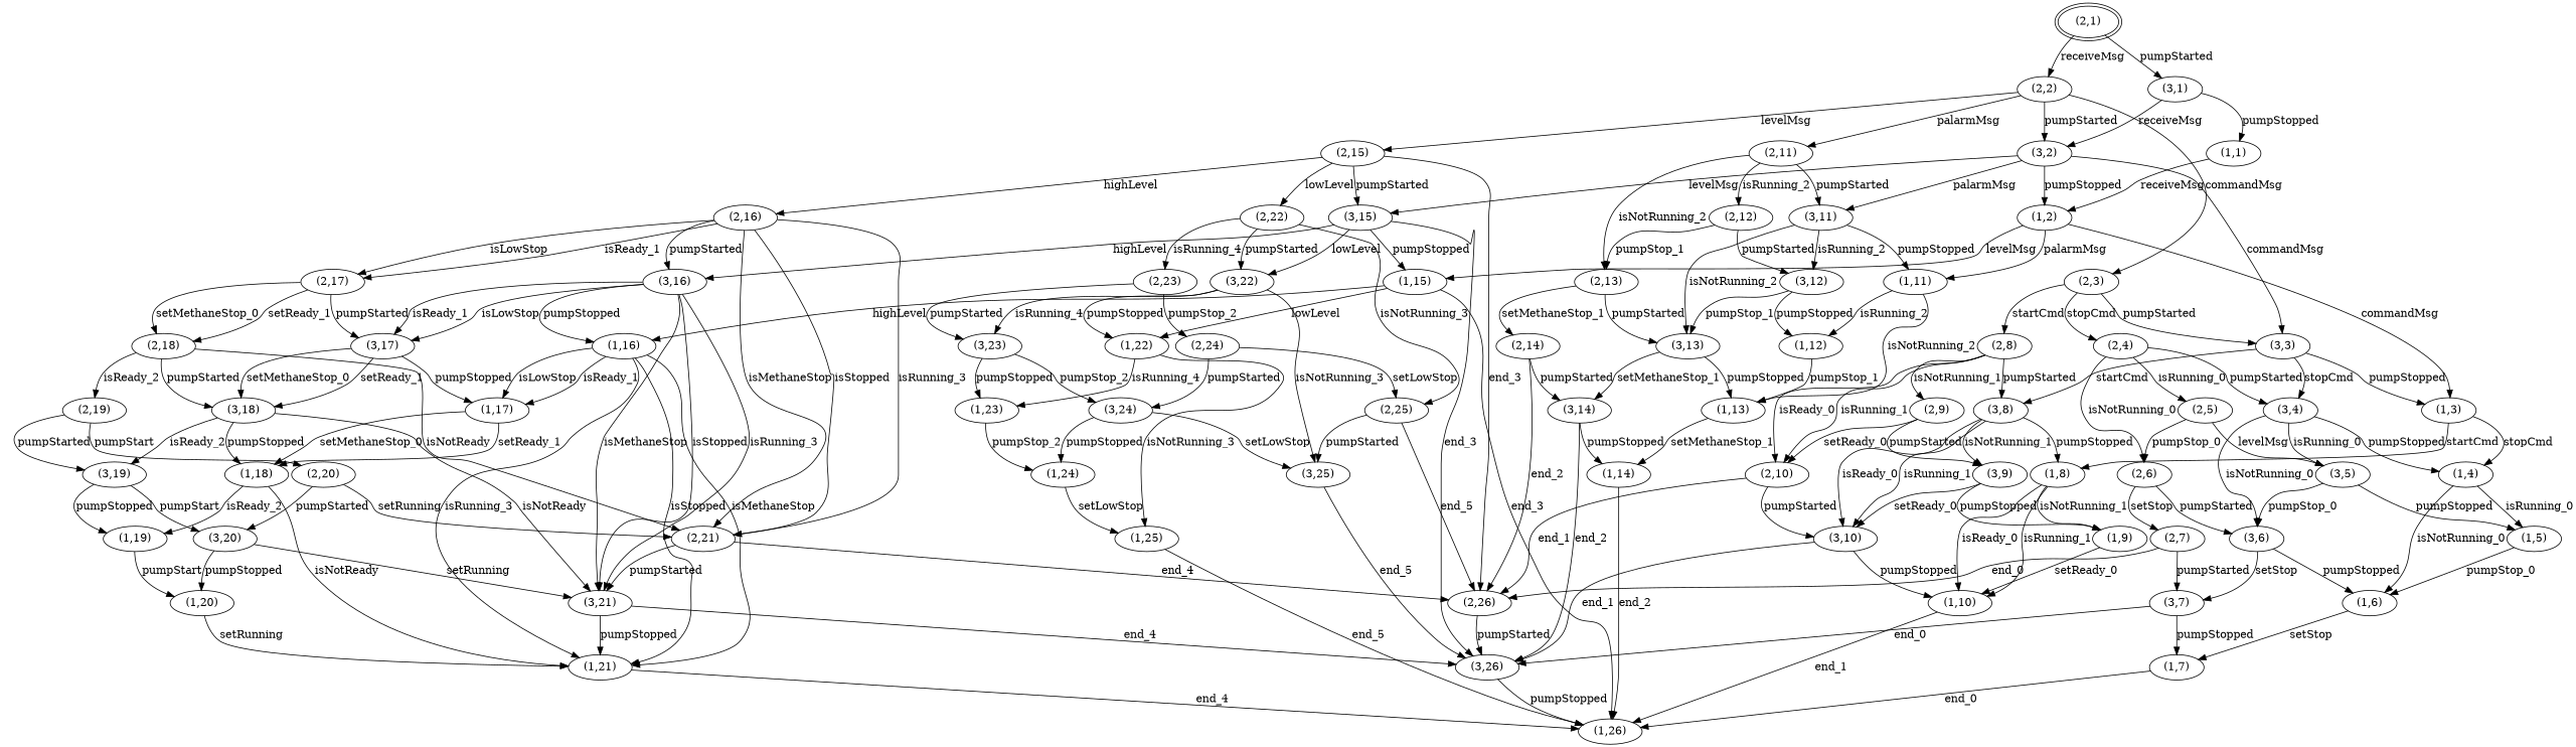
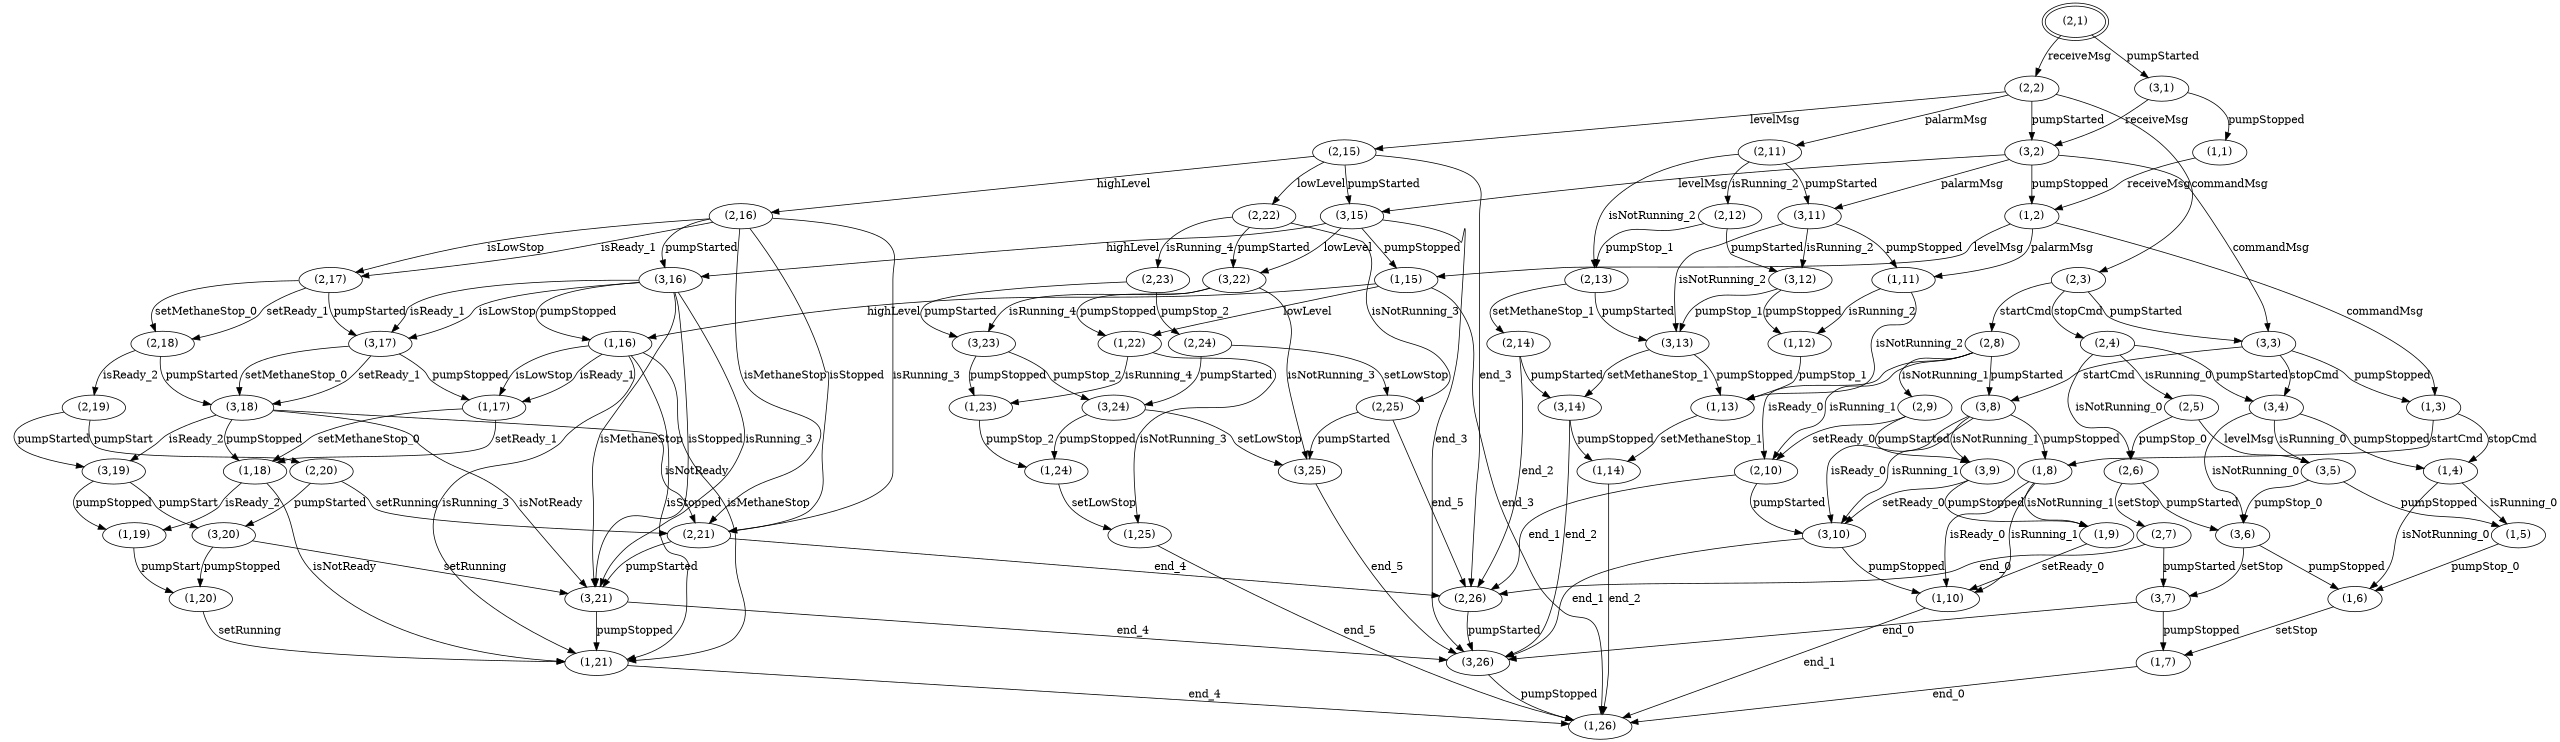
  digraph {
    mclimit=10.0
    nodesep=0.05
    n1 [height=0.25 label="(2,1)" peripheries=2 width=0.25]
    n2 [height=0.25 label="(3,1)" width=0.25]
    n3 [height=0.25 label="(2,2)" width=0.25]
    n4 [height=0.25 label="(1,1)" width=0.25]
    n5 [height=0.25 label="(3,2)" width=0.25]
    n6 [height=0.25 label="(2,15)" width=0.25]
    n7 [height=0.25 label="(2,11)" width=0.25]
    n8 [height=0.25 label="(2,3)" width=0.25]
    n9 [height=0.25 label="(1,2)" width=0.25]
    n10 [height=0.25 label="(3,15)" width=0.25]
    n11 [height=0.25 label="(3,11)" width=0.25]
    n12 [height=0.25 label="(3,3)" width=0.25]
    n13 [height=0.25 label="(2,22)" width=0.25]
    n14 [height=0.25 label="(2,16)" width=0.25]
    n15 [height=0.25 label="(2,26)" width=0.25]
    n16 [height=0.25 label="(2,13)" width=0.25]
    n17 [height=0.25 label="(2,12)" width=0.25]
    n18 [height=0.25 label="(2,8)" width=0.25]
    n19 [height=0.25 label="(2,4)" width=0.25]
    n20 [height=0.25 label="(1,15)" width=0.25]
    n21 [height=0.25 label="(1,11)" width=0.25]
    n22 [height=0.25 label="(1,3)" width=0.25]
    n23 [height=0.25 label="(3,22)" width=0.25]
    n24 [height=0.25 label="(3,16)" width=0.25]
    n25 [height=0.25 label="(3,26)" width=0.25]
    n26 [height=0.25 label="(3,13)" width=0.25]
    n27 [height=0.25 label="(3,12)" width=0.25]
    n28 [height=0.25 label="(3,8)" width=0.25]
    n29 [height=0.25 label="(3,4)" width=0.25]
    n30 [height=0.25 label="(2,25)" width=0.25]
    n31 [height=0.25 label="(2,23)" width=0.25]
    n32 [height=0.25 label="(2,21)" width=0.25]
    n33 [height=0.25 label="(2,17)" width=0.25]
    n34 [height=0.25 label="(2,14)" width=0.25]
    n35 [height=0.25 label="(2,10)" width=0.25]
    n36 [height=0.25 label="(2,9)" width=0.25]
    n37 [height=0.25 label="(2,6)" width=0.25]
    n38 [height=0.25 label="(2,5)" width=0.25]
    n39 [height=0.25 label="(1,22)" width=0.25]
    n40 [height=0.25 label="(1,16)" width=0.25]
    n41 [height=0.25 label="(1,26)" width=0.25]
    n42 [height=0.25 label="(1,13)" width=0.25]
    n43 [height=0.25 label="(1,12)" width=0.25]
    n44 [height=0.25 label="(1,8)" width=0.25]
    n45 [height=0.25 label="(1,4)" width=0.25]
    n46 [height=0.25 label="(3,25)" width=0.25]
    n47 [height=0.25 label="(3,23)" width=0.25]
    n48 [height=0.25 label="(3,21)" width=0.25]
    n49 [height=0.25 label="(3,17)" width=0.25]
    n50 [height=0.25 label="(3,14)" width=0.25]
    n51 [height=0.25 label="(3,10)" width=0.25]
    n52 [height=0.25 label="(3,9)" width=0.25]
    n53 [height=0.25 label="(3,6)" width=0.25]
    n54 [height=0.25 label="(3,5)" width=0.25]
    n55 [height=0.25 label="(2,24)" width=0.25]
    n56 [height=0.25 label="(2,18)" width=0.25]
    n57 [height=0.25 label="(2,7)" width=0.25]
    n58 [height=0.25 label="(1,25)" width=0.25]
    n59 [height=0.25 label="(1,23)" width=0.25]
    n60 [height=0.25 label="(1,21)" width=0.25]
    n61 [height=0.25 label="(1,17)" width=0.25]
    n62 [height=0.25 label="(1,14)" width=0.25]
    n63 [height=0.25 label="(1,10)" width=0.25]
    n64 [height=0.25 label="(1,9)" width=0.25]
    n65 [height=0.25 label="(1,6)" width=0.25]
    n66 [height=0.25 label="(1,5)" width=0.25]
    n67 [height=0.25 label="(3,24)" width=0.25]
    n68 [height=0.25 label="(3,18)" width=0.25]
    n69 [height=0.25 label="(3,7)" width=0.25]
    n70 [height=0.25 label="(2,19)" width=0.25]
    n71 [height=0.25 label="(1,24)" width=0.25]
    n72 [height=0.25 label="(1,18)" width=0.25]
    n73 [height=0.25 label="(1,7)" width=0.25]
    n74 [height=0.25 label="(3,19)" width=0.25]
    n75 [height=0.25 label="(2,20)" width=0.25]
    n76 [height=0.25 label="(1,19)" width=0.25]
    n77 [height=0.25 label="(3,20)" width=0.25]
    n78 [height=0.25 label="(1,20)" width=0.25]
    n1 -> n2 [label=pumpStarted]
    n1 -> n3 [label=receiveMsg]
    n2 -> n4 [label=pumpStopped]
    n2 -> n5 [label=receiveMsg]
    n3 -> n5 [label=pumpStarted]
    n3 -> n6 [label=levelMsg]
    n3 -> n7 [label=palarmMsg]
    n3 -> n8 [label=commandMsg]
    n4 -> n9 [label=receiveMsg]
    n5 -> n9 [label=pumpStopped]
    n5 -> n10 [label=levelMsg]
    n5 -> n11 [label=palarmMsg]
    n5 -> n12 [label=commandMsg]
    n6 -> n10 [label=pumpStarted]
    n6 -> n13 [label=lowLevel]
    n6 -> n14 [label=highLevel]
    n6 -> n15 [label=end_3]
    n7 -> n11 [label=pumpStarted]
    n7 -> n16 [label=isNotRunning_2]
    n7 -> n17 [label=isRunning_2]
    n8 -> n12 [label=pumpStarted]
    n8 -> n18 [label=startCmd]
    n8 -> n19 [label=stopCmd]
    n9 -> n20 [label=levelMsg]
    n9 -> n21 [label=palarmMsg]
    n9 -> n22 [label=commandMsg]
    n10 -> n20 [label=pumpStopped]
    n10 -> n23 [label=lowLevel]
    n10 -> n24 [label=highLevel]
    n10 -> n25 [label=end_3]
    n11 -> n21 [label=pumpStopped]
    n11 -> n26 [label=isNotRunning_2]
    n11 -> n27 [label=isRunning_2]
    n12 -> n22 [label=pumpStopped]
    n12 -> n28 [label=startCmd]
    n12 -> n29 [label=stopCmd]
    n13 -> n23 [label=pumpStarted]
    n13 -> n30 [label=isNotRunning_3]
    n13 -> n31 [label=isRunning_4]
    n14 -> n24 [label=pumpStarted]
    n14 -> n32 [label=isMethaneStop]
    n14 -> n32 [label=isStopped]
    n14 -> n32 [label=isRunning_3]
    n14 -> n33 [label=isLowStop]
    n14 -> n33 [label=isReady_1]
    n15 -> n25 [label=pumpStarted]
    n16 -> n26 [label=pumpStarted]
    n16 -> n34 [label=setMethaneStop_1]
    n17 -> n16 [label=pumpStop_1]
    n17 -> n27 [label=pumpStarted]
    n18 -> n28 [label=pumpStarted]
    n18 -> n35 [label=isReady_0]
    n18 -> n35 [label=isRunning_1]
    n18 -> n36 [label=isNotRunning_1]
    n19 -> n29 [label=pumpStarted]
    n19 -> n37 [label=isNotRunning_0]
    n19 -> n38 [label=isRunning_0]
    n20 -> n39 [label=lowLevel]
    n20 -> n40 [label=highLevel]
    n20 -> n41 [label=end_3]
    n21 -> n42 [label=isNotRunning_2]
    n21 -> n43 [label=isRunning_2]
    n22 -> n44 [label=startCmd]
    n22 -> n45 [label=stopCmd]
    n23 -> n39 [label=pumpStopped]
    n23 -> n46 [label=isNotRunning_3]
    n23 -> n47 [label=isRunning_4]
    n24 -> n40 [label=pumpStopped]
    n24 -> n48 [label=isMethaneStop]
    n24 -> n48 [label=isStopped]
    n24 -> n48 [label=isRunning_3]
    n24 -> n49 [label=isLowStop]
    n24 -> n49 [label=isReady_1]
    n25 -> n41 [label=pumpStopped]
    n26 -> n42 [label=pumpStopped]
    n26 -> n50 [label=setMethaneStop_1]
    n27 -> n26 [label=pumpStop_1]
    n27 -> n43 [label=pumpStopped]
    n28 -> n44 [label=pumpStopped]
    n28 -> n51 [label=isReady_0]
    n28 -> n51 [label=isRunning_1]
    n28 -> n52 [label=isNotRunning_1]
    n29 -> n45 [label=pumpStopped]
    n29 -> n53 [label=isNotRunning_0]
    n29 -> n54 [label=isRunning_0]
    n30 -> n15 [label=end_5]
    n30 -> n46 [label=pumpStarted]
    n31 -> n47 [label=pumpStarted]
    n31 -> n55 [label=pumpStop_2]
    n32 -> n15 [label=end_4]
    n32 -> n48 [label=pumpStarted]
    n33 -> n49 [label=pumpStarted]
    n33 -> n56 [label=setMethaneStop_0]
    n33 -> n56 [label=setReady_1]
    n34 -> n15 [label=end_2]
    n34 -> n50 [label=pumpStarted]
    n35 -> n15 [label=end_1]
    n35 -> n51 [label=pumpStarted]
    n36 -> n35 [label=setReady_0]
    n36 -> n52 [label=pumpStarted]
    n37 -> n53 [label=pumpStarted]
    n37 -> n57 [label=setStop]
    n38 -> n37 [label=pumpStop_0]
    n38 -> n54 [label=levelMsg]
    n39 -> n58 [label=isNotRunning_3]
    n39 -> n59 [label=isRunning_4]
    n40 -> n60 [label=isMethaneStop]
    n40 -> n60 [label=isStopped]
    n40 -> n60 [label=isRunning_3]
    n40 -> n61 [label=isLowStop]
    n40 -> n61 [label=isReady_1]
    n42 -> n62 [label=setMethaneStop_1]
    n43 -> n42 [label=pumpStop_1]
    n44 -> n63 [label=isReady_0]
    n44 -> n63 [label=isRunning_1]
    n44 -> n64 [label=isNotRunning_1]
    n45 -> n65 [label=isNotRunning_0]
    n45 -> n66 [label=isRunning_0]
    n46 -> n25 [label=end_5]
    n47 -> n59 [label=pumpStopped]
    n47 -> n67 [label=pumpStop_2]
    n48 -> n25 [label=end_4]
    n48 -> n60 [label=pumpStopped]
    n49 -> n61 [label=pumpStopped]
    n49 -> n68 [label=setMethaneStop_0]
    n49 -> n68 [label=setReady_1]
    n50 -> n25 [label=end_2]
    n50 -> n62 [label=pumpStopped]
    n51 -> n25 [label=end_1]
    n51 -> n63 [label=pumpStopped]
    n52 -> n51 [label=setReady_0]
    n52 -> n64 [label=pumpStopped]
    n53 -> n65 [label=pumpStopped]
    n53 -> n69 [label=setStop]
    n54 -> n53 [label=pumpStop_0]
    n54 -> n66 [label=pumpStopped]
    n55 -> n30 [label=setLowStop]
    n55 -> n67 [label=pumpStarted]
-   n56 -> n32 [label=isNotReady]
+   n68 -> n32 [label=isNotReady]
    n56 -> n68 [label=pumpStarted]
    n56 -> n70 [label=isReady_2]
    n57 -> n15 [label=end_0]
    n57 -> n69 [label=pumpStarted]
    n58 -> n41 [label=end_5]
    n59 -> n71 [label=pumpStop_2]
    n60 -> n41 [label=end_4]
    n61 -> n72 [label=setMethaneStop_0]
    n61 -> n72 [label=setReady_1]
    n62 -> n41 [label=end_2]
    n63 -> n41 [label=end_1]
    n64 -> n63 [label=setReady_0]
    n65 -> n73 [label=setStop]
    n66 -> n65 [label=pumpStop_0]
    n67 -> n46 [label=setLowStop]
    n67 -> n71 [label=pumpStopped]
    n68 -> n48 [label=isNotReady]
    n68 -> n72 [label=pumpStopped]
    n68 -> n74 [label=isReady_2]
    n69 -> n25 [label=end_0]
    n69 -> n73 [label=pumpStopped]
    n70 -> n74 [label=pumpStarted]
    n70 -> n75 [label=pumpStart]
    n71 -> n58 [label=setLowStop]
    n72 -> n60 [label=isNotReady]
    n72 -> n76 [label=isReady_2]
    n73 -> n41 [label=end_0]
    n74 -> n76 [label=pumpStopped]
    n74 -> n77 [label=pumpStart]
    n75 -> n32 [label=setRunning]
    n75 -> n77 [label=pumpStarted]
    n76 -> n78 [label=pumpStart]
    n77 -> n48 [label=setRunning]
    n77 -> n78 [label=pumpStopped]
    n78 -> n60 [label=setRunning]
  }
